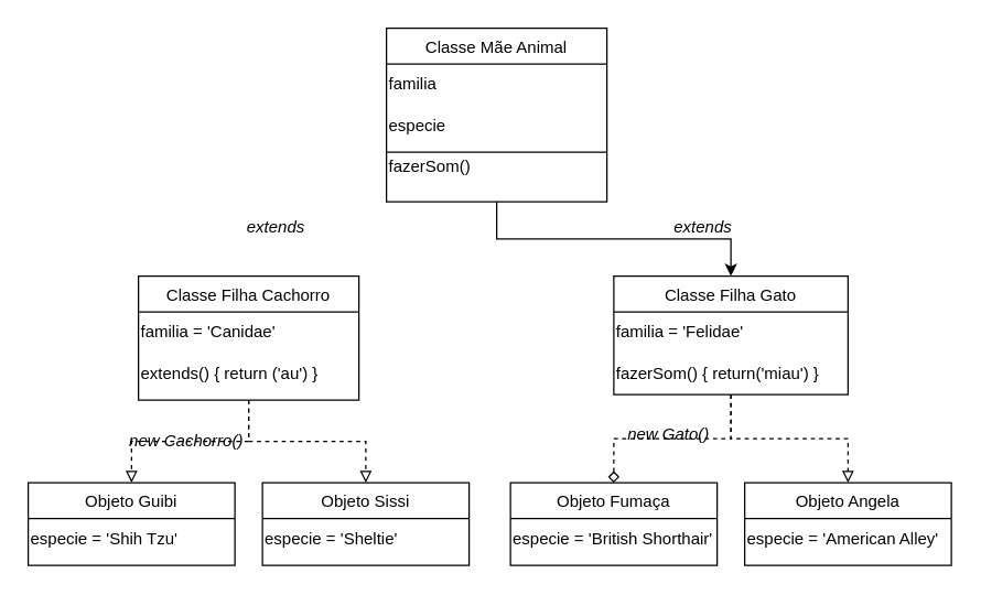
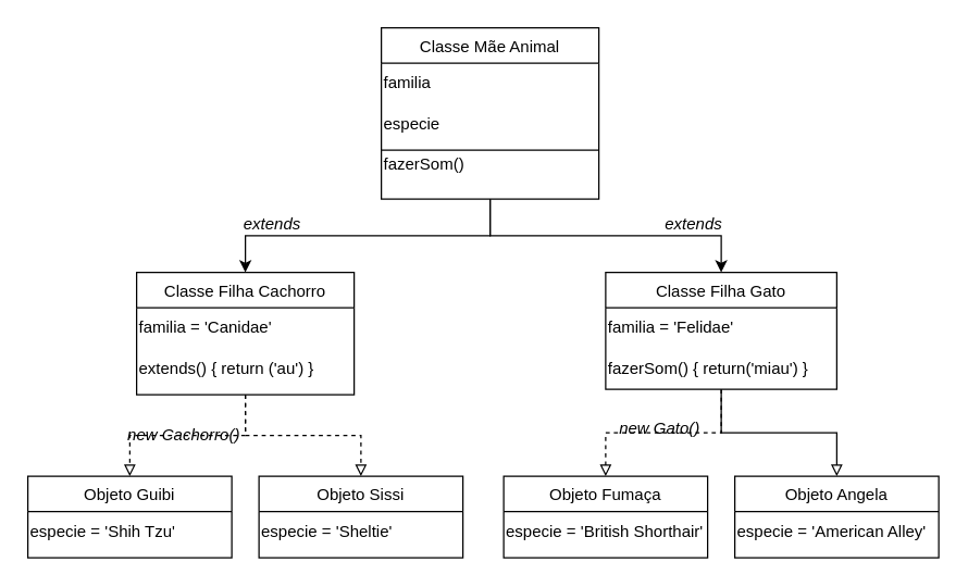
  <mxCell id="0" />
  <mxCell id="1" parent="0" />
+ <mxCell id="2" style="edgeStyle=orthogonalEdgeStyle;rounded=0;orthogonalLoop=1;jettySize=auto;html=1;exitX=0.5;exitY=1;exitDx=0;exitDy=0;entryX=0.5;entryY=0;entryDx=0;entryDy=0;" parent="1" source="4" target="10" edge="1"><mxGeometry relative="1" as="geometry" /></mxCell>
  <mxCell id="3" style="edgeStyle=orthogonalEdgeStyle;rounded=0;orthogonalLoop=1;jettySize=auto;html=1;exitX=0.5;exitY=1;exitDx=0;exitDy=0;entryX=0.5;entryY=0;entryDx=0;entryDy=0;" parent="1" source="4" target="15" edge="1"><mxGeometry relative="1" as="geometry" /></mxCell>
  <mxCell id="4" value="Classe Mãe Animal" style="swimlane;fontStyle=0;align=center;verticalAlign=top;childLayout=stackLayout;horizontal=1;startSize=26;horizontalStack=0;resizeParent=1;resizeLast=0;collapsible=1;marginBottom=0;rounded=0;shadow=0;strokeWidth=1;" parent="1" vertex="1"><mxGeometry x="280" y="20" width="160" height="126" as="geometry"><mxRectangle x="220" y="80" width="160" height="26" as="alternateBounds" /></mxGeometry></mxCell>
  <mxCell id="5" value="familia" style="text;html=1;align=left;verticalAlign=middle;resizable=0;points=[];autosize=1;strokeColor=none;fillColor=none;labelPosition=center;verticalLabelPosition=middle;" parent="4" vertex="1"><mxGeometry y="26" width="160" height="30" as="geometry" /></mxCell>
  <mxCell id="6" value="especie" style="text;html=1;align=left;verticalAlign=middle;resizable=0;points=[];autosize=1;strokeColor=none;fillColor=none;labelPosition=center;verticalLabelPosition=middle;" parent="4" vertex="1"><mxGeometry y="56" width="160" height="30" as="geometry" /></mxCell>
  <mxCell id="7" value="fazerSom()" style="text;html=1;align=left;verticalAlign=middle;resizable=0;points=[];autosize=1;strokeColor=none;fillColor=none;labelPosition=center;verticalLabelPosition=middle;" parent="4" vertex="1"><mxGeometry y="86" width="160" height="30" as="geometry" /></mxCell>
  <mxCell id="8" style="edgeStyle=orthogonalEdgeStyle;rounded=0;orthogonalLoop=1;jettySize=auto;html=1;entryX=0.5;entryY=0;entryDx=0;entryDy=0;dashed=1;endArrow=block;endFill=0;" parent="1" source="10" target="18" edge="1"><mxGeometry relative="1" as="geometry" /></mxCell>
  <mxCell id="9" style="edgeStyle=orthogonalEdgeStyle;rounded=0;orthogonalLoop=1;jettySize=auto;html=1;exitX=0.5;exitY=1;exitDx=0;exitDy=0;entryX=0.5;entryY=0;entryDx=0;entryDy=0;dashed=1;endArrow=block;endFill=0;" parent="1" source="10" target="20" edge="1"><mxGeometry relative="1" as="geometry" /></mxCell>
  <mxCell id="10" value="Classe Filha Cachorro" style="swimlane;fontStyle=0;align=center;verticalAlign=top;childLayout=stackLayout;horizontal=1;startSize=26;horizontalStack=0;resizeParent=1;resizeLast=0;collapsible=1;marginBottom=0;rounded=0;shadow=0;strokeWidth=1;" parent="1" vertex="1"><mxGeometry x="100" y="200" width="160" height="90" as="geometry"><mxRectangle x="220" y="260" width="170" height="26" as="alternateBounds" /></mxGeometry></mxCell>
  <mxCell id="11" value="familia = 'Canidae'" style="text;html=1;align=left;verticalAlign=middle;resizable=0;points=[];autosize=1;strokeColor=none;fillColor=none;" parent="10" vertex="1"><mxGeometry y="26" width="160" height="30" as="geometry" /></mxCell>
  <mxCell id="12" value="extends() { return ('au') }" style="text;html=1;align=left;verticalAlign=middle;resizable=0;points=[];autosize=1;strokeColor=none;fillColor=none;" parent="10" vertex="1"><mxGeometry y="56" width="160" height="30" as="geometry" /></mxCell>
- <mxCell id="13" style="edgeStyle=orthogonalEdgeStyle;rounded=0;orthogonalLoop=1;jettySize=auto;html=1;exitX=0.5;exitY=1;exitDx=0;exitDy=0;entryX=0.5;entryY=0;entryDx=0;entryDy=0;dashed=1;endArrow=diamond;endFill=0;" parent="1" source="15" target="22" edge="1"><mxGeometry relative="1" as="geometry" /></mxCell>
- <mxCell id="14" style="edgeStyle=orthogonalEdgeStyle;rounded=0;orthogonalLoop=1;jettySize=auto;html=1;exitX=0.5;exitY=1;exitDx=0;exitDy=0;entryX=0.5;entryY=0;entryDx=0;entryDy=0;dashed=1;endArrow=block;endFill=0;" parent="1" source="15" target="24" edge="1"><mxGeometry relative="1" as="geometry" /></mxCell>
+ <mxCell id="13" style="edgeStyle=orthogonalEdgeStyle;rounded=0;orthogonalLoop=1;jettySize=auto;html=1;exitX=0.5;exitY=1;exitDx=0;exitDy=0;entryX=0.5;entryY=0;entryDx=0;entryDy=0;dashed=1;endArrow=block;endFill=0;" parent="1" source="15" target="22" edge="1"><mxGeometry relative="1" as="geometry" /></mxCell>
+ <mxCell id="14" style="edgeStyle=orthogonalEdgeStyle;rounded=0;orthogonalLoop=1;jettySize=auto;html=1;exitX=0.5;exitY=1;exitDx=0;exitDy=0;entryX=0.5;entryY=0;entryDx=0;entryDy=0;dashed=0;endArrow=block;endFill=0;" parent="1" source="15" target="24" edge="1"><mxGeometry relative="1" as="geometry" /></mxCell>
  <mxCell id="15" value="Classe Filha Gato" style="swimlane;fontStyle=0;align=center;verticalAlign=top;childLayout=stackLayout;horizontal=1;startSize=26;horizontalStack=0;resizeParent=1;resizeLast=0;collapsible=1;marginBottom=0;rounded=0;shadow=0;strokeWidth=1;" parent="1" vertex="1"><mxGeometry x="445" y="200" width="170" height="86" as="geometry"><mxRectangle x="400" y="260" width="170" height="26" as="alternateBounds" /></mxGeometry></mxCell>
  <mxCell id="16" value="familia = 'Felidae'" style="text;html=1;align=left;verticalAlign=middle;resizable=0;points=[];autosize=1;strokeColor=none;fillColor=none;" parent="15" vertex="1"><mxGeometry y="26" width="170" height="30" as="geometry" /></mxCell>
  <mxCell id="17" value="fazerSom() { return('miau') }" style="text;html=1;align=left;verticalAlign=middle;resizable=0;points=[];autosize=1;strokeColor=none;fillColor=none;" parent="15" vertex="1"><mxGeometry y="56" width="170" height="30" as="geometry" /></mxCell>
  <mxCell id="18" value="Objeto Guibi" style="swimlane;fontStyle=0;align=center;verticalAlign=top;childLayout=stackLayout;horizontal=1;startSize=26;horizontalStack=0;resizeParent=1;resizeLast=0;collapsible=1;marginBottom=0;rounded=0;shadow=0;strokeWidth=1;" parent="1" vertex="1"><mxGeometry x="20" y="350" width="150" height="60" as="geometry"><mxRectangle x="220" y="260" width="170" height="26" as="alternateBounds" /></mxGeometry></mxCell>
  <mxCell id="19" value="especie = 'Shih Tzu'" style="text;html=1;align=left;verticalAlign=middle;resizable=0;points=[];autosize=1;strokeColor=none;fillColor=none;labelPosition=center;verticalLabelPosition=middle;" parent="18" vertex="1"><mxGeometry y="26" width="150" height="30" as="geometry" /></mxCell>
  <mxCell id="20" value="Objeto Sissi" style="swimlane;fontStyle=0;align=center;verticalAlign=top;childLayout=stackLayout;horizontal=1;startSize=26;horizontalStack=0;resizeParent=1;resizeLast=0;collapsible=1;marginBottom=0;rounded=0;shadow=0;strokeWidth=1;" parent="1" vertex="1"><mxGeometry x="190" y="350" width="150" height="60" as="geometry"><mxRectangle x="220" y="260" width="170" height="26" as="alternateBounds" /></mxGeometry></mxCell>
  <mxCell id="21" value="especie = 'Sheltie'" style="text;html=1;align=left;verticalAlign=middle;resizable=0;points=[];autosize=1;strokeColor=none;fillColor=none;labelPosition=center;verticalLabelPosition=middle;" parent="20" vertex="1"><mxGeometry y="26" width="150" height="30" as="geometry" /></mxCell>
  <mxCell id="22" value="Objeto Fumaça" style="swimlane;fontStyle=0;align=center;verticalAlign=top;childLayout=stackLayout;horizontal=1;startSize=26;horizontalStack=0;resizeParent=1;resizeLast=0;collapsible=1;marginBottom=0;rounded=0;shadow=0;strokeWidth=1;" parent="1" vertex="1"><mxGeometry x="370" y="350" width="150" height="60" as="geometry"><mxRectangle x="220" y="260" width="170" height="26" as="alternateBounds" /></mxGeometry></mxCell>
  <mxCell id="23" value="especie = 'British Shorthair'" style="text;html=1;align=left;verticalAlign=middle;resizable=0;points=[];autosize=1;strokeColor=none;fillColor=none;labelPosition=center;verticalLabelPosition=middle;" parent="22" vertex="1"><mxGeometry y="26" width="150" height="30" as="geometry" /></mxCell>
  <mxCell id="24" value="Objeto Angela" style="swimlane;fontStyle=0;align=center;verticalAlign=top;childLayout=stackLayout;horizontal=1;startSize=26;horizontalStack=0;resizeParent=1;resizeLast=0;collapsible=1;marginBottom=0;rounded=0;shadow=0;strokeWidth=1;" parent="1" vertex="1"><mxGeometry x="540" y="350" width="150" height="60" as="geometry"><mxRectangle x="220" y="260" width="170" height="26" as="alternateBounds" /></mxGeometry></mxCell>
  <mxCell id="25" value="especie = 'American Alley'" style="text;html=1;align=left;verticalAlign=middle;resizable=0;points=[];autosize=1;strokeColor=none;fillColor=none;labelPosition=center;verticalLabelPosition=middle;" parent="24" vertex="1"><mxGeometry y="26" width="150" height="30" as="geometry" /></mxCell>
  <mxCell id="26" value="extends" style="text;html=1;strokeColor=none;fillColor=none;align=center;verticalAlign=middle;whiteSpace=wrap;rounded=0;fontStyle=2" parent="1" vertex="1"><mxGeometry x="170" y="150" width="60" height="30" as="geometry" /></mxCell>
  <mxCell id="27" value="extends" style="text;html=1;strokeColor=none;fillColor=none;align=center;verticalAlign=middle;whiteSpace=wrap;rounded=0;fontStyle=2" parent="1" vertex="1"><mxGeometry x="480" y="150" width="60" height="30" as="geometry" /></mxCell>
  <mxCell id="28" value="new Cachorro()" style="text;html=1;strokeColor=none;fillColor=none;align=center;verticalAlign=middle;whiteSpace=wrap;rounded=0;fontStyle=2" parent="1" vertex="1"><mxGeometry x="90" y="305" width="90" height="30" as="geometry" /></mxCell>
  <mxCell id="29" value="new Gato()" style="text;html=1;strokeColor=none;fillColor=none;align=center;verticalAlign=middle;whiteSpace=wrap;rounded=0;fontStyle=2" parent="1" vertex="1"><mxGeometry x="440" y="300" width="90" height="30" as="geometry" /></mxCell>
  <mxCell id="30" value="" style="endArrow=none;html=1;rounded=0;" parent="1" edge="1"><mxGeometry width="50" height="50" relative="1" as="geometry"><mxPoint x="280" y="110" as="sourcePoint" /><mxPoint x="440" y="110" as="targetPoint" /><Array as="points"><mxPoint x="360" y="110" /></Array></mxGeometry></mxCell>
